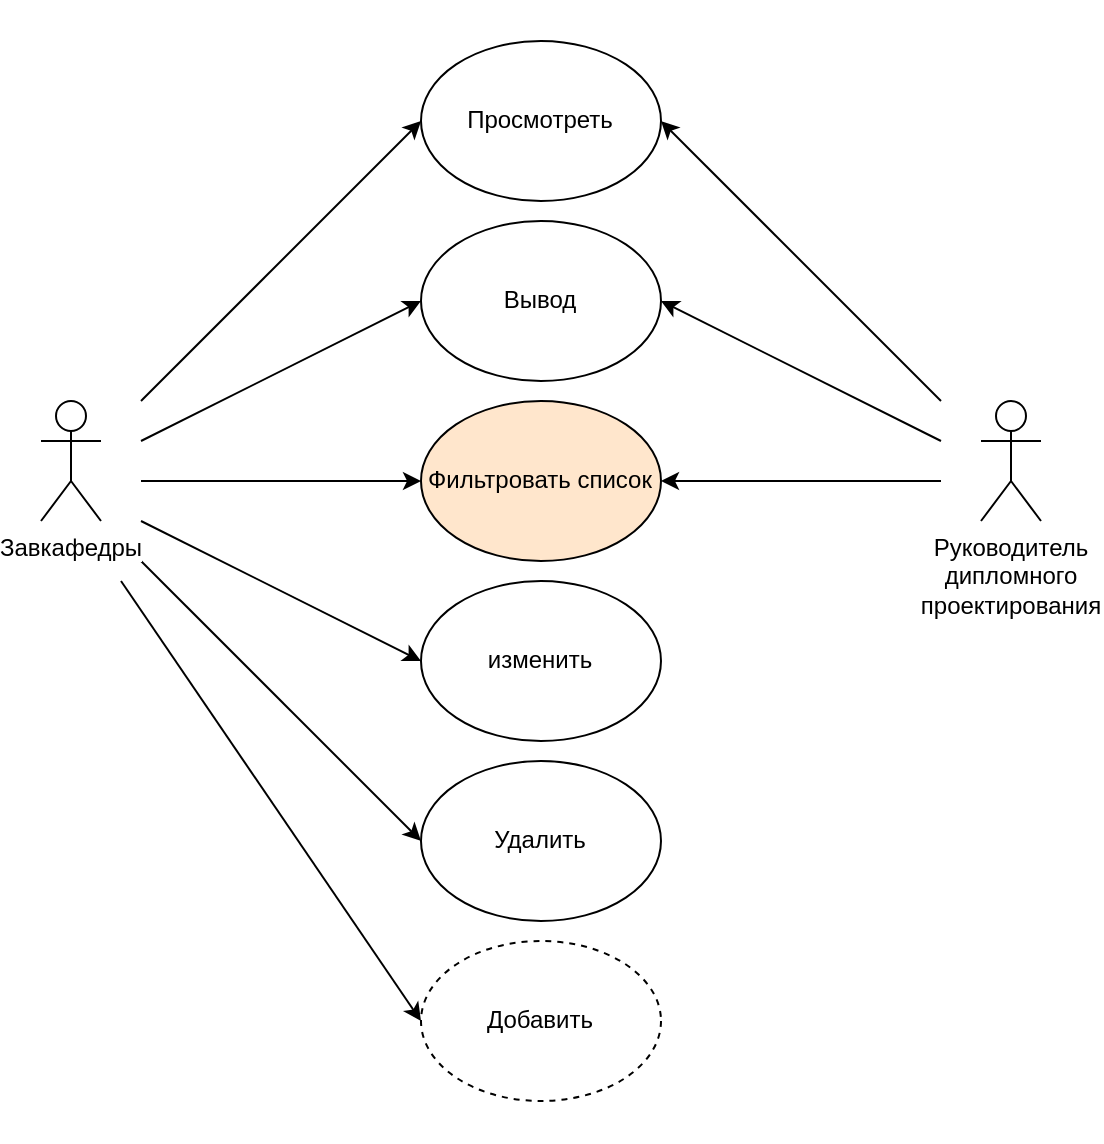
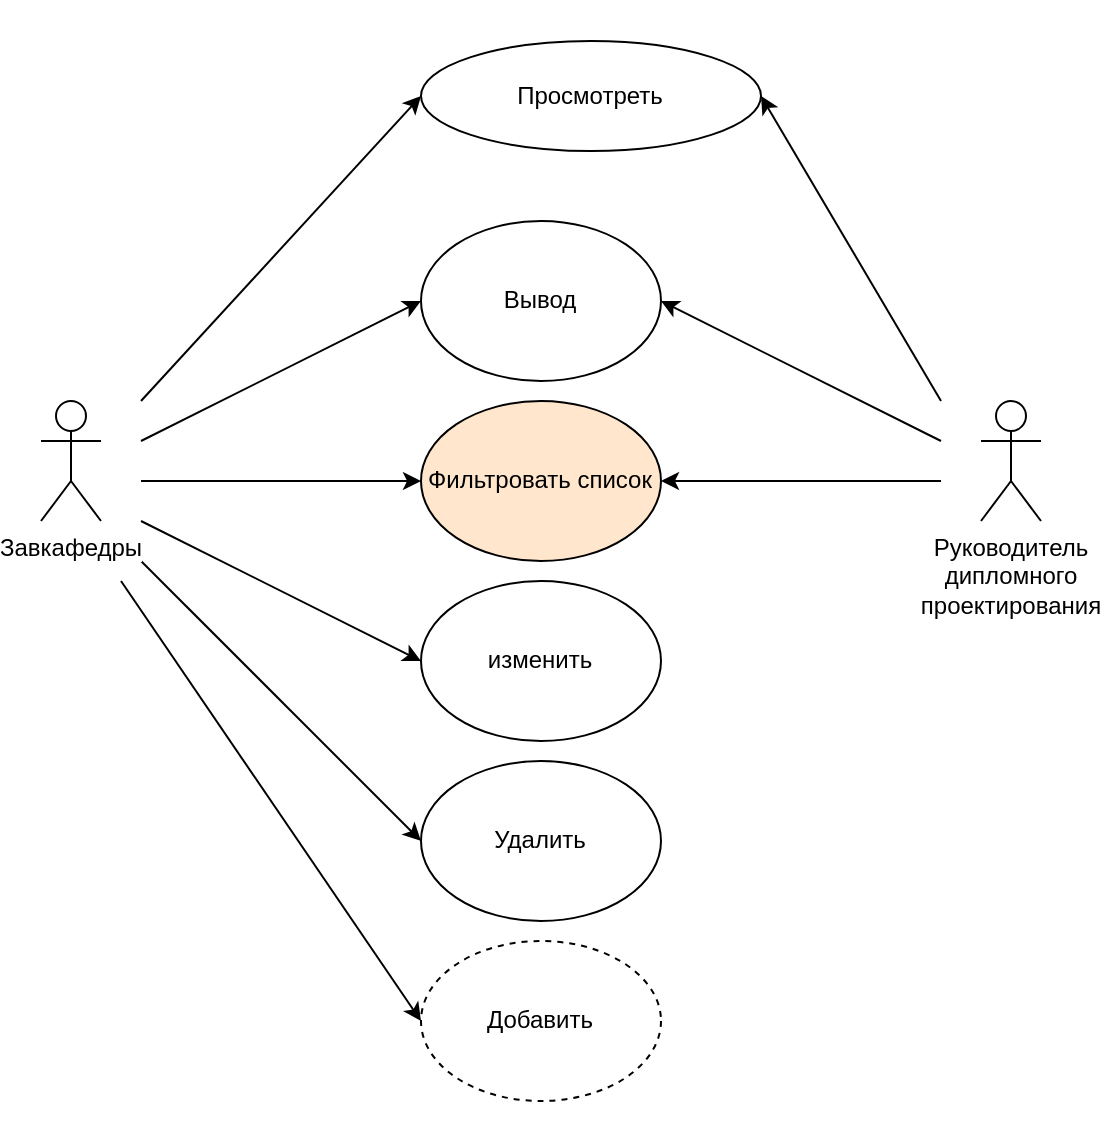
  <mxCell id="0" />
  <mxCell id="1" parent="0" />
  <mxCell id="2" style="rounded=0;orthogonalLoop=1;jettySize=auto;html=1;entryX=0;entryY=0.5;entryDx=0;entryDy=0;endArrow=classic;endFill=1;" parent="1" target="9" edge="1"><mxGeometry relative="1" as="geometry"><mxPoint x="70" y="260" as="sourcePoint" /></mxGeometry></mxCell>
  <mxCell id="3" style="edgeStyle=none;orthogonalLoop=1;jettySize=auto;html=1;entryX=0;entryY=0.5;entryDx=0;entryDy=0;endArrow=classic;endFill=1;rounded=0;" parent="1" target="14" edge="1"><mxGeometry relative="1" as="geometry"><mxPoint x="70" y="200" as="sourcePoint" /></mxGeometry></mxCell>
  <mxCell id="4" style="edgeStyle=none;rounded=0;orthogonalLoop=1;jettySize=auto;html=1;entryX=0;entryY=0.5;entryDx=0;entryDy=0;endArrow=classic;endFill=1;" parent="1" target="15" edge="1"><mxGeometry relative="1" as="geometry"><mxPoint x="60" y="290" as="sourcePoint" /></mxGeometry></mxCell>
  <mxCell id="5" style="edgeStyle=none;rounded=0;orthogonalLoop=1;jettySize=auto;html=1;entryX=0;entryY=0.5;entryDx=0;entryDy=0;endArrow=classic;endFill=1;" parent="1" target="16" edge="1"><mxGeometry relative="1" as="geometry"><mxPoint x="70" y="280" as="sourcePoint" /></mxGeometry></mxCell>
  <mxCell id="6" style="edgeStyle=none;rounded=0;orthogonalLoop=1;jettySize=auto;html=1;entryX=0;entryY=0.5;entryDx=0;entryDy=0;endArrow=classic;endFill=1;" parent="1" target="17" edge="1"><mxGeometry relative="1" as="geometry"><mxPoint x="70" y="220" as="sourcePoint" /></mxGeometry></mxCell>
  <mxCell id="7" style="edgeStyle=none;rounded=0;orthogonalLoop=1;jettySize=auto;html=1;entryX=0;entryY=0.5;entryDx=0;entryDy=0;endArrow=classic;endFill=1;" parent="1" target="18" edge="1"><mxGeometry relative="1" as="geometry"><mxPoint x="70" y="240" as="sourcePoint" /></mxGeometry></mxCell>
  <mxCell id="8" value="Завкафедры" style="shape=umlActor;verticalLabelPosition=bottom;labelBackgroundColor=#ffffff;verticalAlign=top;html=1;outlineConnect=0;" parent="1" vertex="1"><mxGeometry x="20" y="200" width="30" height="60" as="geometry" /></mxCell>
  <mxCell id="9" value="изменить" style="ellipse;whiteSpace=wrap;html=1;" parent="1" vertex="1"><mxGeometry x="210" y="290" width="120" height="80" as="geometry" /></mxCell>
  <mxCell id="10" style="edgeStyle=none;rounded=0;orthogonalLoop=1;jettySize=auto;html=1;entryX=1;entryY=0.5;entryDx=0;entryDy=0;endArrow=classic;endFill=1;startArrow=none;startFill=0;" parent="1" target="14" edge="1"><mxGeometry relative="1" as="geometry"><mxPoint x="470" y="200" as="sourcePoint" /></mxGeometry></mxCell>
  <mxCell id="11" style="edgeStyle=none;rounded=0;orthogonalLoop=1;jettySize=auto;html=1;entryX=1;entryY=0.5;entryDx=0;entryDy=0;endArrow=classic;endFill=1;startArrow=none;startFill=0;targetPerimeterSpacing=100;sourcePerimeterSpacing=11;endSize=6;startSize=15;jumpSize=11;jumpStyle=sharp;" parent="1" target="17" edge="1"><mxGeometry relative="1" as="geometry"><mxPoint x="470" y="220" as="sourcePoint" /></mxGeometry></mxCell>
  <mxCell id="12" style="edgeStyle=none;rounded=0;orthogonalLoop=1;jettySize=auto;html=1;entryX=1;entryY=0.5;entryDx=0;entryDy=0;endArrow=classic;endFill=1;startArrow=none;startFill=0;" parent="1" target="18" edge="1"><mxGeometry relative="1" as="geometry"><mxPoint x="470" y="240" as="sourcePoint" /></mxGeometry></mxCell>
  <mxCell id="13" value="Руководитель &lt;br&gt;дипломного &lt;br&gt;проектирования" style="shape=umlActor;verticalLabelPosition=bottom;labelBackgroundColor=#ffffff;verticalAlign=top;html=1;outlineConnect=0;strokeWidth=1;perimeterSpacing=0;" parent="1" vertex="1"><mxGeometry x="490" y="200" width="30" height="60" as="geometry" /></mxCell>
- <mxCell id="14" value="Просмотреть" style="ellipse;whiteSpace=wrap;html=1;" parent="1" vertex="1"><mxGeometry x="210" y="20" width="120" height="80" as="geometry" /></mxCell>
+ <mxCell id="14" value="Просмотреть" style="ellipse;whiteSpace=wrap;html=1;" parent="1" vertex="1"><mxGeometry x="210" y="20" width="170" height="55" as="geometry" /></mxCell>
  <mxCell id="15" value="Добавить" style="ellipse;whiteSpace=wrap;html=1;dashed=1;" parent="1" vertex="1"><mxGeometry x="210" y="470" width="120" height="80" as="geometry" /></mxCell>
  <mxCell id="16" value="Удалить" style="ellipse;whiteSpace=wrap;html=1;" parent="1" vertex="1"><mxGeometry x="210" y="380" width="120" height="80" as="geometry" /></mxCell>
  <mxCell id="17" value="Вывод" style="ellipse;whiteSpace=wrap;html=1;" parent="1" vertex="1"><mxGeometry x="210" y="110" width="120" height="80" as="geometry" /></mxCell>
  <mxCell id="18" value="Фильтровать список" style="ellipse;whiteSpace=wrap;html=1;fillColor=#ffe6cc;" parent="1" vertex="1"><mxGeometry x="210" y="200" width="120" height="80" as="geometry" /></mxCell>
